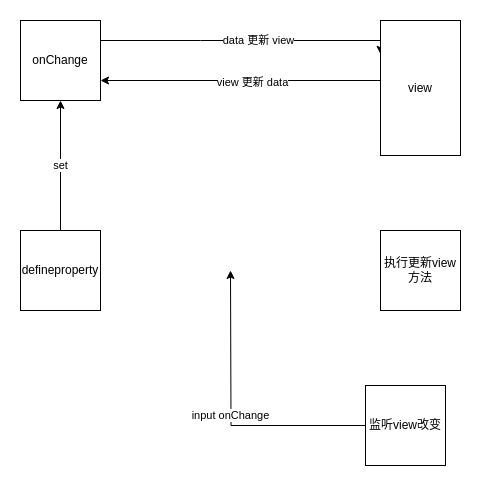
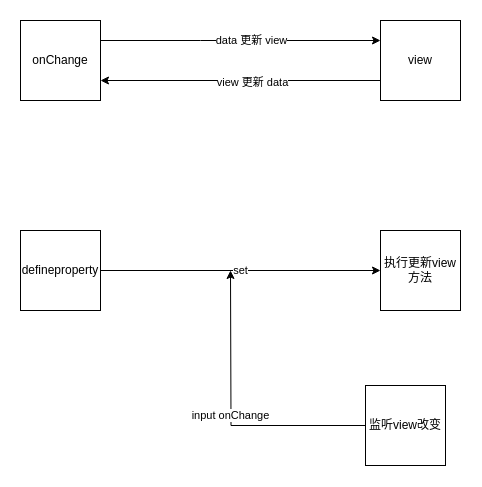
  <mxCell id="0" />
  <mxCell id="1" parent="0" />
  <mxCell id="2" style="edgeStyle=orthogonalEdgeStyle;rounded=0;orthogonalLoop=1;jettySize=auto;html=1;entryX=0;entryY=0.25;entryDx=0;entryDy=0;" edge="1" parent="1" source="4" target="7"><mxGeometry relative="1" as="geometry"><Array as="points"><mxPoint x="200" y="40" /><mxPoint x="200" y="40" /></Array></mxGeometry></mxCell>
  <mxCell id="3" value="data 更新 view" style="edgeLabel;html=1;align=center;verticalAlign=middle;resizable=0;points=[];" vertex="1" connectable="0" parent="2"><mxGeometry x="0.071" y="1" relative="1" as="geometry"><mxPoint as="offset" /></mxGeometry></mxCell>
  <mxCell id="4" value="onChange" style="whiteSpace=wrap;html=1;aspect=fixed;" vertex="1" parent="1"><mxGeometry x="20" y="20" width="80" height="80" as="geometry" /></mxCell>
  <mxCell id="5" style="edgeStyle=orthogonalEdgeStyle;rounded=0;orthogonalLoop=1;jettySize=auto;html=1;" edge="1" parent="1" source="7"><mxGeometry relative="1" as="geometry"><mxPoint x="100" y="80" as="targetPoint" /><Array as="points"><mxPoint x="100" y="80" /></Array></mxGeometry></mxCell>
  <mxCell id="6" value="view 更新 data" style="edgeLabel;html=1;align=center;verticalAlign=middle;resizable=0;points=[];" vertex="1" connectable="0" parent="5"><mxGeometry x="-0.079" y="1" relative="1" as="geometry"><mxPoint as="offset" /></mxGeometry></mxCell>
- <mxCell id="7" value="view" style="whiteSpace=wrap;html=1;aspect=fixed;" vertex="1" parent="1"><mxGeometry x="380" y="20" width="80" height="135" as="geometry" /></mxCell>
- <mxCell id="8" value="set" style="edgeStyle=orthogonalEdgeStyle;rounded=0;orthogonalLoop=1;jettySize=auto;html=1;" edge="1" parent="1" source="9" target="4"><mxGeometry relative="1" as="geometry" /></mxCell>
+ <mxCell id="7" value="view" style="whiteSpace=wrap;html=1;aspect=fixed;" vertex="1" parent="1"><mxGeometry x="380" y="20" width="80" height="80" as="geometry" /></mxCell>
+ <mxCell id="8" value="set" style="edgeStyle=orthogonalEdgeStyle;rounded=0;orthogonalLoop=1;jettySize=auto;html=1;entryX=0;entryY=0.5;entryDx=0;entryDy=0;" edge="1" parent="1" source="9" target="10"><mxGeometry relative="1" as="geometry" /></mxCell>
  <mxCell id="9" value="defineproperty" style="whiteSpace=wrap;html=1;aspect=fixed;" vertex="1" parent="1"><mxGeometry x="20" y="230" width="80" height="80" as="geometry" /></mxCell>
  <mxCell id="10" value="执行更新view方法" style="whiteSpace=wrap;html=1;aspect=fixed;" vertex="1" parent="1"><mxGeometry x="380" y="230" width="80" height="80" as="geometry" /></mxCell>
  <mxCell id="11" value="input onChange" style="edgeStyle=orthogonalEdgeStyle;rounded=0;orthogonalLoop=1;jettySize=auto;html=1;" edge="1" parent="1" source="12"><mxGeometry relative="1" as="geometry"><mxPoint x="230" y="270" as="targetPoint" /></mxGeometry></mxCell>
  <mxCell id="12" value="监听view改变" style="whiteSpace=wrap;html=1;aspect=fixed;" vertex="1" parent="1"><mxGeometry x="365" y="385" width="80" height="80" as="geometry" /></mxCell>
